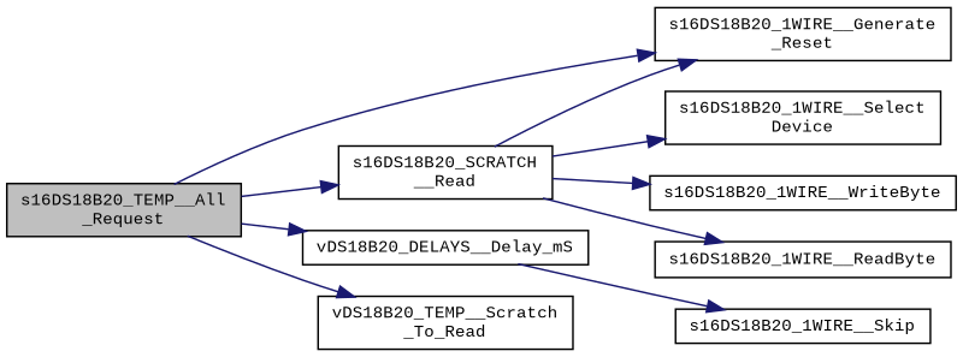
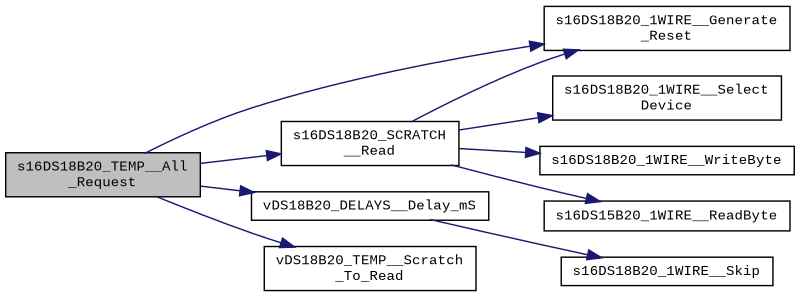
  digraph {
    fontname="Liberation Mono"
    rankdir=LR
    node [color=black fillcolor=white fontname="Liberation Mono" fontsize=10 shape=record style=filled]
    edge [color=midnightblue fontname="Liberation Mono" fontsize=10 labelfontname=Helvetica labelfontsize=10 style=solid]
    n1 [fillcolor=grey75 fontcolor=black height=0.2 label="s16DS18B20_TEMP__All\l_Request" width=0.4]
    n2 [height=0.2 label="s16DS18B20_1WIRE__Generate\l_Reset" width=0.4]
    n3 [height=0.2 label="s16DS18B20_SCRATCH\l__Read" width=0.4]
    n4 [height=0.2 label=vDS18B20_DELAYS__Delay_mS width=0.4]
    n5 [height=0.2 label="vDS18B20_TEMP__Scratch\l_To_Read" width=0.4]
    n6 [height=0.2 label=s16DS18B20_1WIRE__Skip width=0.4]
    n7 [height=0.2 label="s16DS18B20_1WIRE__Select\lDevice" width=0.4]
    n8 [height=0.2 label=s16DS18B20_1WIRE__WriteByte width=0.4]
-   n9 [height=0.2 label=s16DS18B20_1WIRE__ReadByte width=0.4]
+   n9 [height=0.2 label=s16DS15B20_1WIRE__ReadByte width=0.4]
    n1 -> n2
    n1 -> n3
    n1 -> n4
    n1 -> n5
    n3 -> n2
    n3 -> n7
    n3 -> n8
    n3 -> n9
    n4 -> n6
  }
